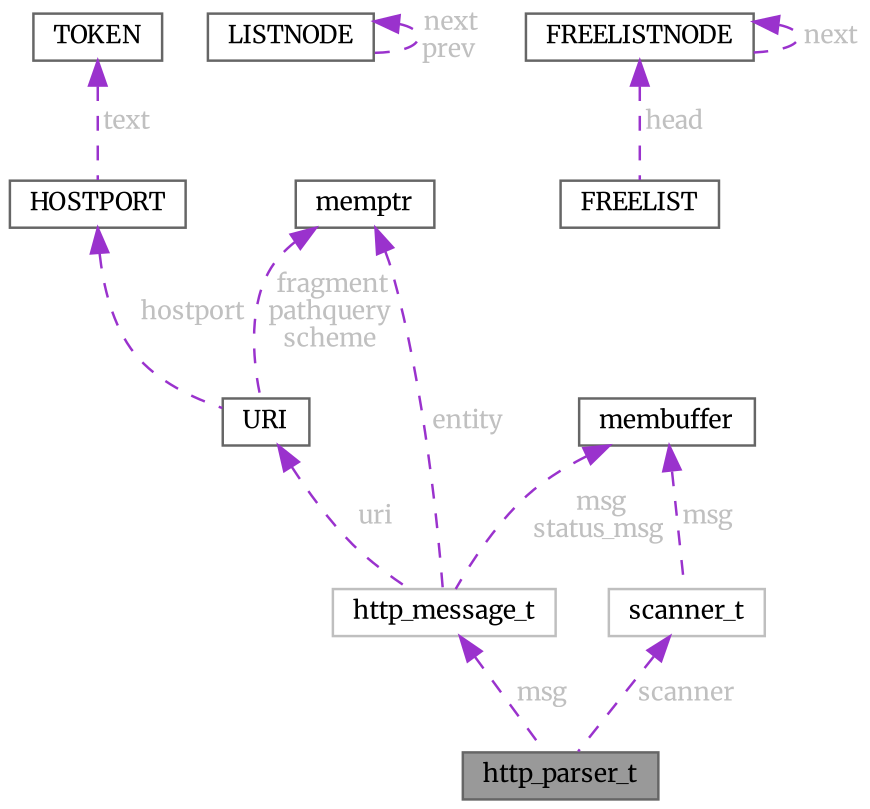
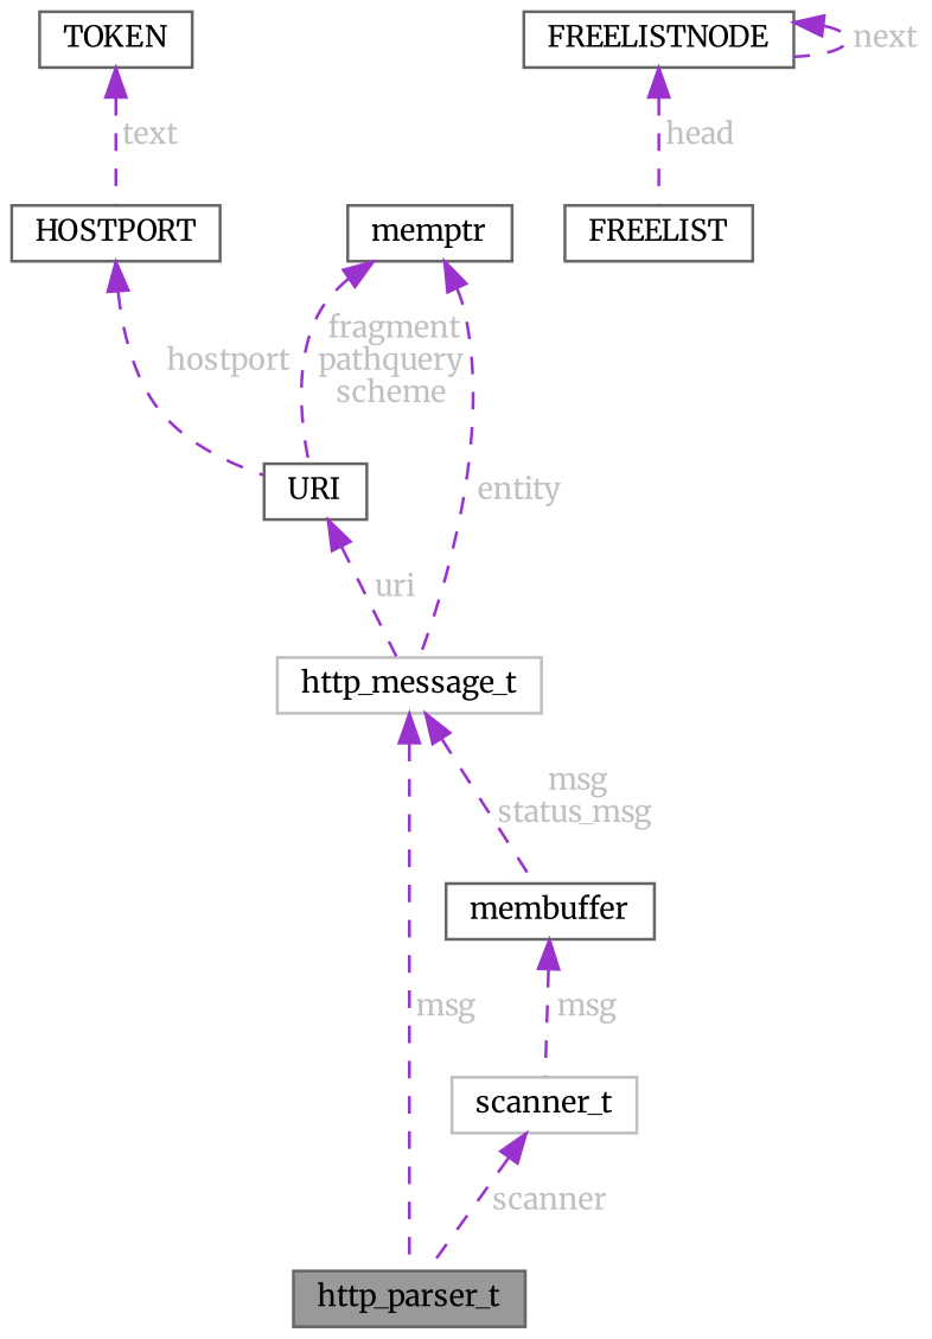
  digraph {
    fontname=Merriweather
    node [color=gray40 fillcolor=white fontname=Merriweather fontsize=10 shape=box style=filled]
    edge [color=darkorchid3 dir=back fontcolor=grey fontname=Merriweather fontsize=10 labelfontname=Helvetica labelfontsize=10 style=dashed]
    n1 [fillcolor=grey60 fontcolor=black height=0.2 label=http_parser_t width=0.4]
    n2 [color=grey75 height=0.2 label=http_message_t width=0.4]
    n3 [height=0.2 label=URI width=0.4]
    n4 [height=0.2 label=TOKEN width=0.4]
    n5 [height=0.2 label=HOSTPORT width=0.4]
    n6 [height=0.2 label=membuffer width=0.4]
    n7 [color=grey75 height=0.2 label=scanner_t width=0.4]
-   n8 [height=0.2 label=LISTNODE width=0.4]
    n9 [height=0.2 label=FREELIST width=0.4]
    n10 [height=0.2 label=FREELISTNODE width=0.4]
    n11 [height=0.2 label=memptr width=0.4]
    n2 -> n1 [label=" msg"]
    n3 -> n2 [label=" uri"]
    n4 -> n5 [label=" text"]
    n5 -> n3 [label=" hostport"]
-   n6 -> n2 [label=" msg\nstatus_msg"]
+   n2 -> n6 [label=" msg\nstatus_msg"]
    n6 -> n7 [label=" msg"]
    n7 -> n1 [label=" scanner"]
-   n8 -> n8 [label=" next\nprev"]
    n10 -> n9 [label=" head"]
    n10 -> n10 [label=" next"]
    n11 -> n2 [label=" entity"]
    n11 -> n3 [label=" fragment\npathquery\nscheme"]
  }
